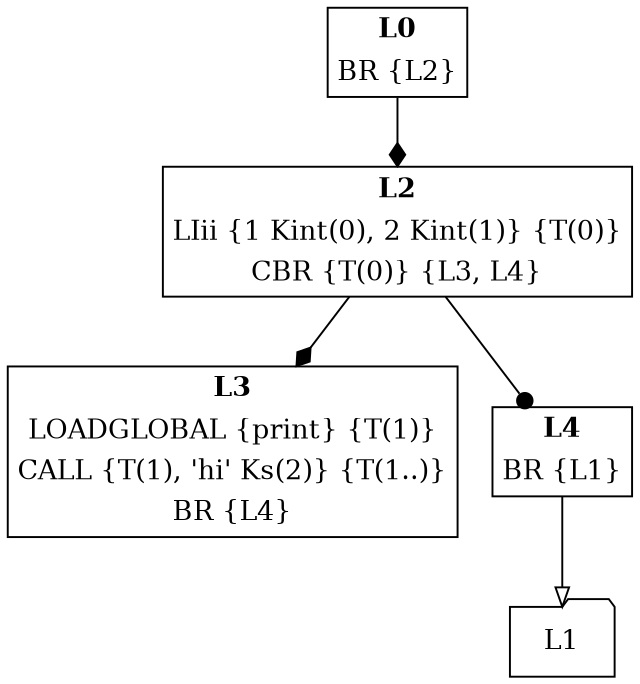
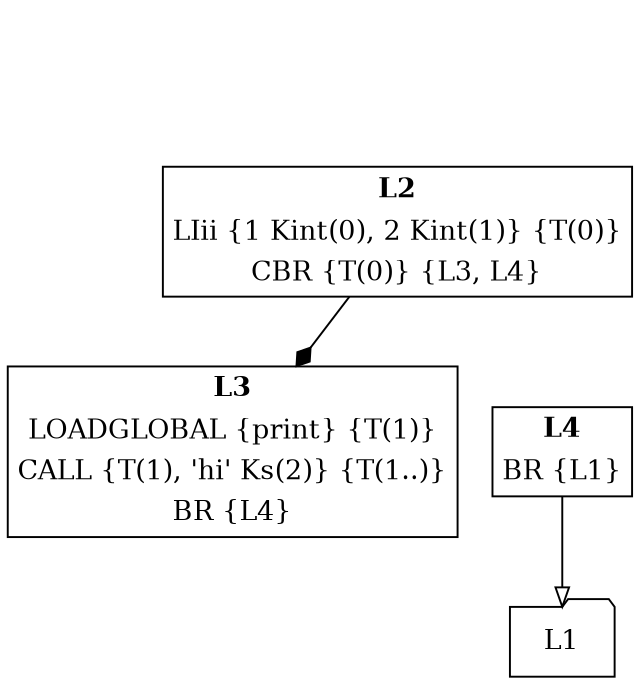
  digraph {
    fontname="DejaVu Serif"
    node [fontname="DejaVu Serif" margin=0 shape=none]
    edge [arrowhead=diamond fontname="DejaVu Serif"]
-   n1 [label=<<TABLE BORDER="1" CELLBORDER="0"> <TR><TD><B>L0</B></TD></TR> <TR><TD>BR {L2}</TD></TR> </TABLE>>]
    n2 [label=<<TABLE BORDER="1" CELLBORDER="0"> <TR><TD><B>L2</B></TD></TR> <TR><TD>LIii {1 Kint(0), 2 Kint(1)} {T(0)}</TD></TR> <TR><TD>CBR {T(0)} {L3, L4}</TD></TR> </TABLE>>]
    n3 [label=<<TABLE BORDER="1" CELLBORDER="0"> <TR><TD><B>L3</B></TD></TR> <TR><TD>LOADGLOBAL {print} {T(1)}</TD></TR> <TR><TD>CALL {T(1), 'hi' Ks(2)} {T(1..)}</TD></TR> <TR><TD>BR {L4}</TD></TR> </TABLE>>]
    n4 [label=<<TABLE BORDER="1" CELLBORDER="0"> <TR><TD><B>L4</B></TD></TR> <TR><TD>BR {L1}</TD></TR> </TABLE>>]
    L1 [shape=folder margin=""]
-   n1 -> n2
    n2 -> n3
-   n2 -> n4 [arrowhead=dot]
    n4 -> L1 [arrowhead=onormal]
  }
